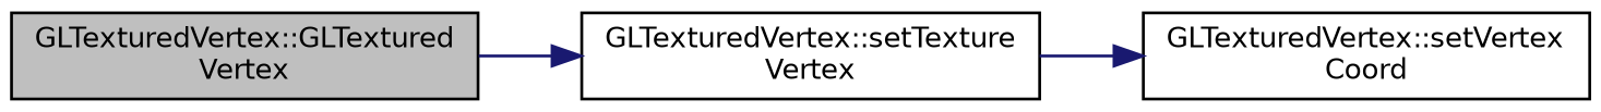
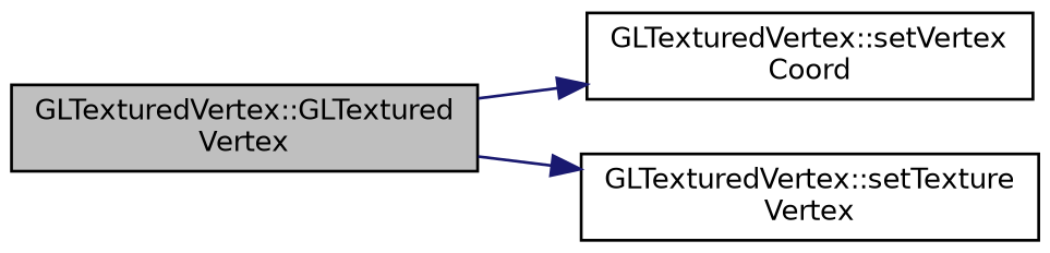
  digraph {
    rankdir=LR
    node [color=black fillcolor=white fontname=Helvetica fontsize=10 shape=record style=filled]
    edge [color=midnightblue fontname=Helvetica fontsize=10 labelfontname=Helvetica labelfontsize=10 style=solid]
    n1 [fillcolor=grey75 fontcolor=black height=0.2 label="GLTexturedVertex::GLTextured\lVertex" width=0.4]
    n2 [height=0.2 label="GLTexturedVertex::setVertex\lCoord" width=0.4]
    n3 [height=0.2 label="GLTexturedVertex::setTexture\lVertex" width=0.4]
-   n3 -> n2
+   n1 -> n2
    n1 -> n3
  }
